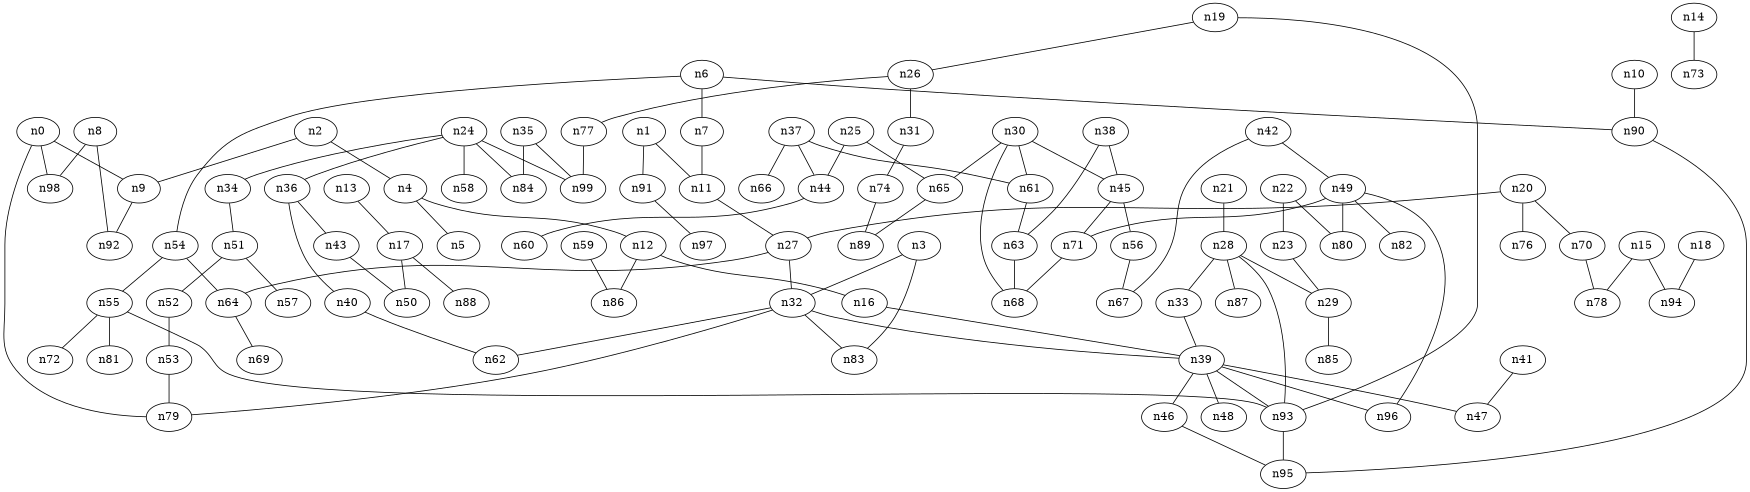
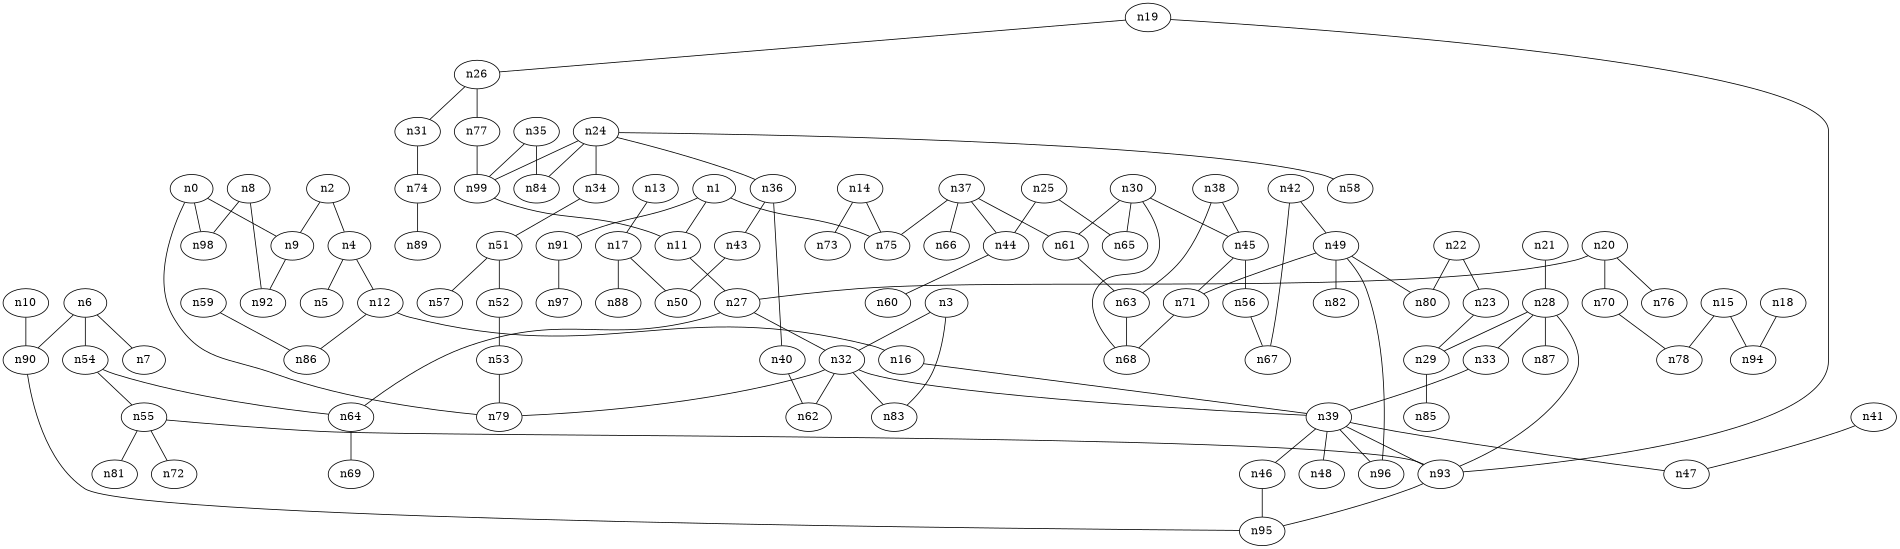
  strict graph {
    n0
    n9
    n79
    n98
    n92
    n1
    n11
+   n75
    n91
    n27
    n97
    n2
    n4
    n5
    n12
    n3
    n32
    n83
    n39
    n62
    n16
    n86
    n6
    n7
    n54
    n90
    n64
    n55
    n95
    n8
    n10
    n13
    n17
    n50
    n88
    n14
    n73
    n15
    n78
    n94
    n93
    n46
    n47
    n48
    n96
    n18
    n19
    n26
    n31
    n77
    n20
    n70
    n76
    n21
    n28
    n29
    n33
    n87
    n22
    n23
    n80
    n85
    n24
    n34
    n36
    n58
    n84
    n99
    n51
    n40
    n43
    n25
    n44
    n65
    n60
    n89
    n74
    n69
    n30
    n45
    n61
    n68
    n56
    n71
    n63
    n52
    n57
    n35
    n37
    n66
    n38
    n41
    n42
    n49
    n67
    n82
    n53
    n81
    n72
    n59
    n0 -- n9
    n0 -- n79
    n0 -- n98
    n9 -- n92
    n1 -- n11
+   n1 -- n75
    n1 -- n91
    n11 -- n27
    n91 -- n97
    n27 -- n32
    n27 -- n64
    n2 -- n9
    n2 -- n4
    n4 -- n5
    n4 -- n12
    n12 -- n16
    n12 -- n86
    n3 -- n32
    n3 -- n83
    n32 -- n79
    n32 -- n83
    n32 -- n39
    n32 -- n62
    n39 -- n93
    n39 -- n46
    n39 -- n47
    n39 -- n48
    n39 -- n96
    n16 -- n39
    n6 -- n7
    n6 -- n54
    n6 -- n90
-   n7 -- n11
+   n99 -- n11
    n54 -- n64
    n54 -- n55
    n90 -- n95
    n64 -- n69
    n55 -- n93
    n55 -- n81
    n55 -- n72
    n8 -- n98
    n8 -- n92
    n10 -- n90
    n13 -- n17
    n17 -- n50
    n17 -- n88
+   n14 -- n75
    n14 -- n73
    n15 -- n78
    n15 -- n94
    n93 -- n95
    n46 -- n95
    n18 -- n94
    n19 -- n93
    n19 -- n26
    n26 -- n31
    n26 -- n77
    n31 -- n74
    n77 -- n99
    n20 -- n27
    n20 -- n70
    n20 -- n76
    n70 -- n78
    n21 -- n28
    n28 -- n93
    n28 -- n29
    n28 -- n33
    n28 -- n87
    n29 -- n85
    n33 -- n39
    n22 -- n23
    n22 -- n80
    n23 -- n29
    n24 -- n34
    n24 -- n36
    n24 -- n58
    n24 -- n84
    n24 -- n99
    n34 -- n51
    n36 -- n40
    n36 -- n43
    n51 -- n52
    n51 -- n57
    n40 -- n62
    n43 -- n50
    n25 -- n44
    n25 -- n65
    n44 -- n60
-   n65 -- n89
    n74 -- n89
    n30 -- n65
    n30 -- n45
    n30 -- n61
    n30 -- n68
    n45 -- n56
    n45 -- n71
    n61 -- n63
    n56 -- n67
    n71 -- n68
    n63 -- n68
    n52 -- n53
    n35 -- n84
    n35 -- n99
+   n37 -- n75
    n37 -- n44
    n37 -- n61
    n37 -- n66
    n38 -- n45
    n38 -- n63
    n41 -- n47
    n42 -- n49
    n42 -- n67
    n49 -- n96
    n49 -- n80
    n49 -- n71
    n49 -- n82
    n53 -- n79
    n59 -- n86
  }
